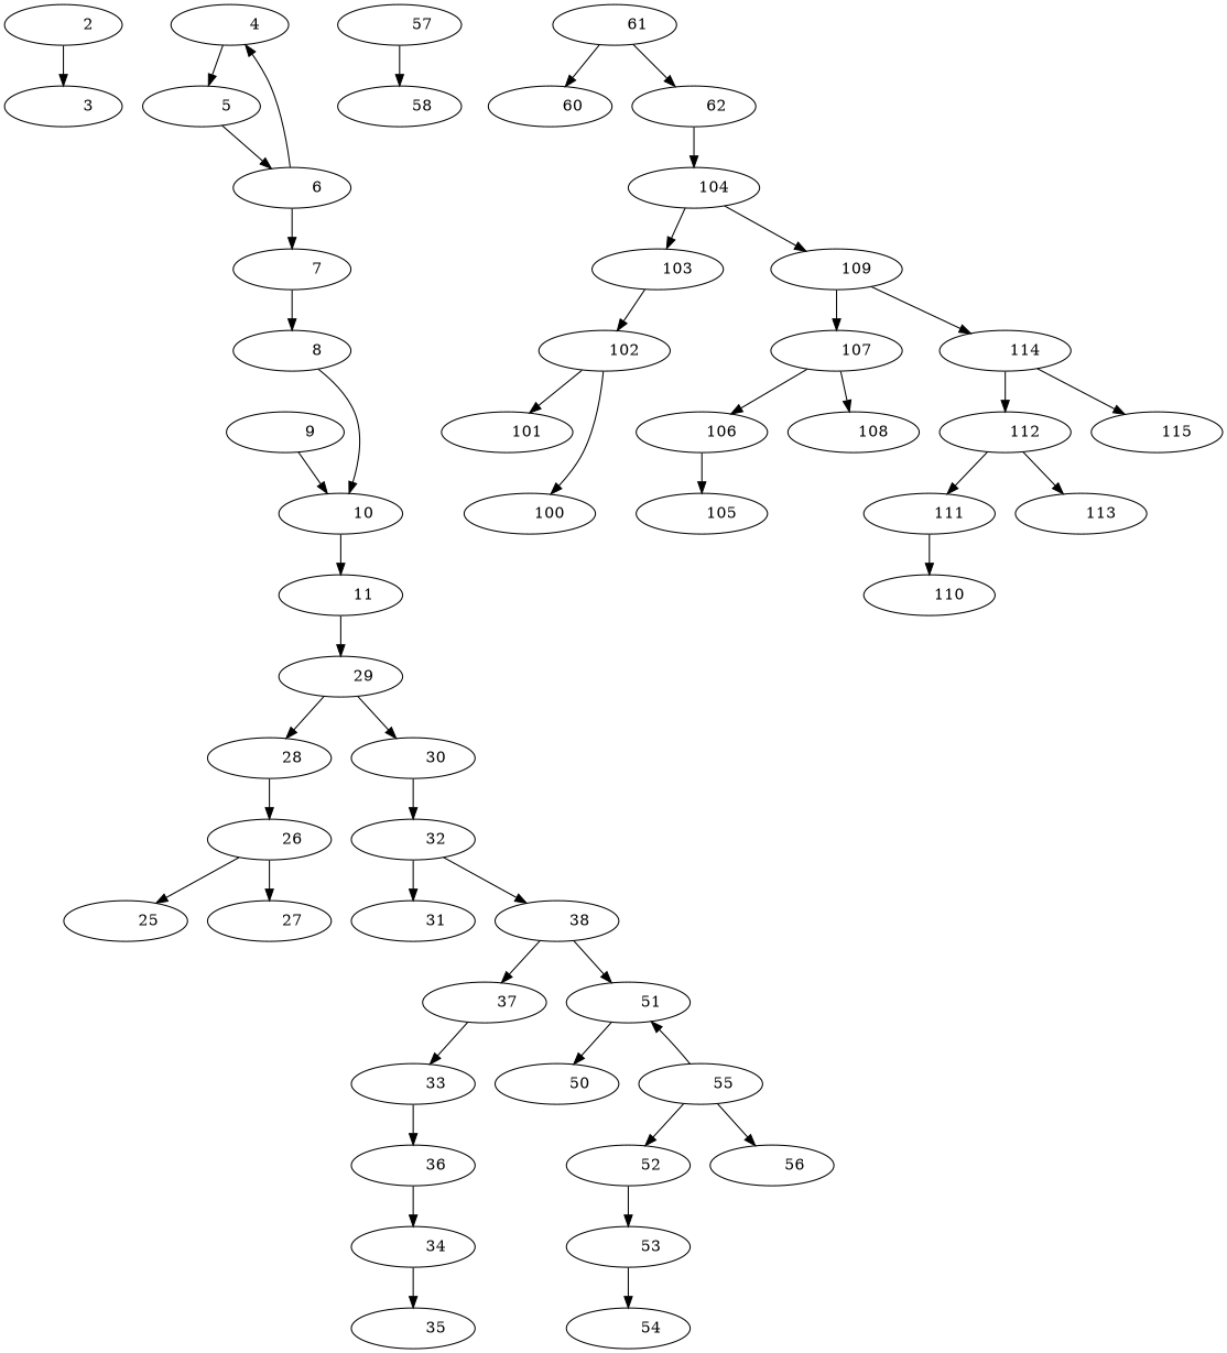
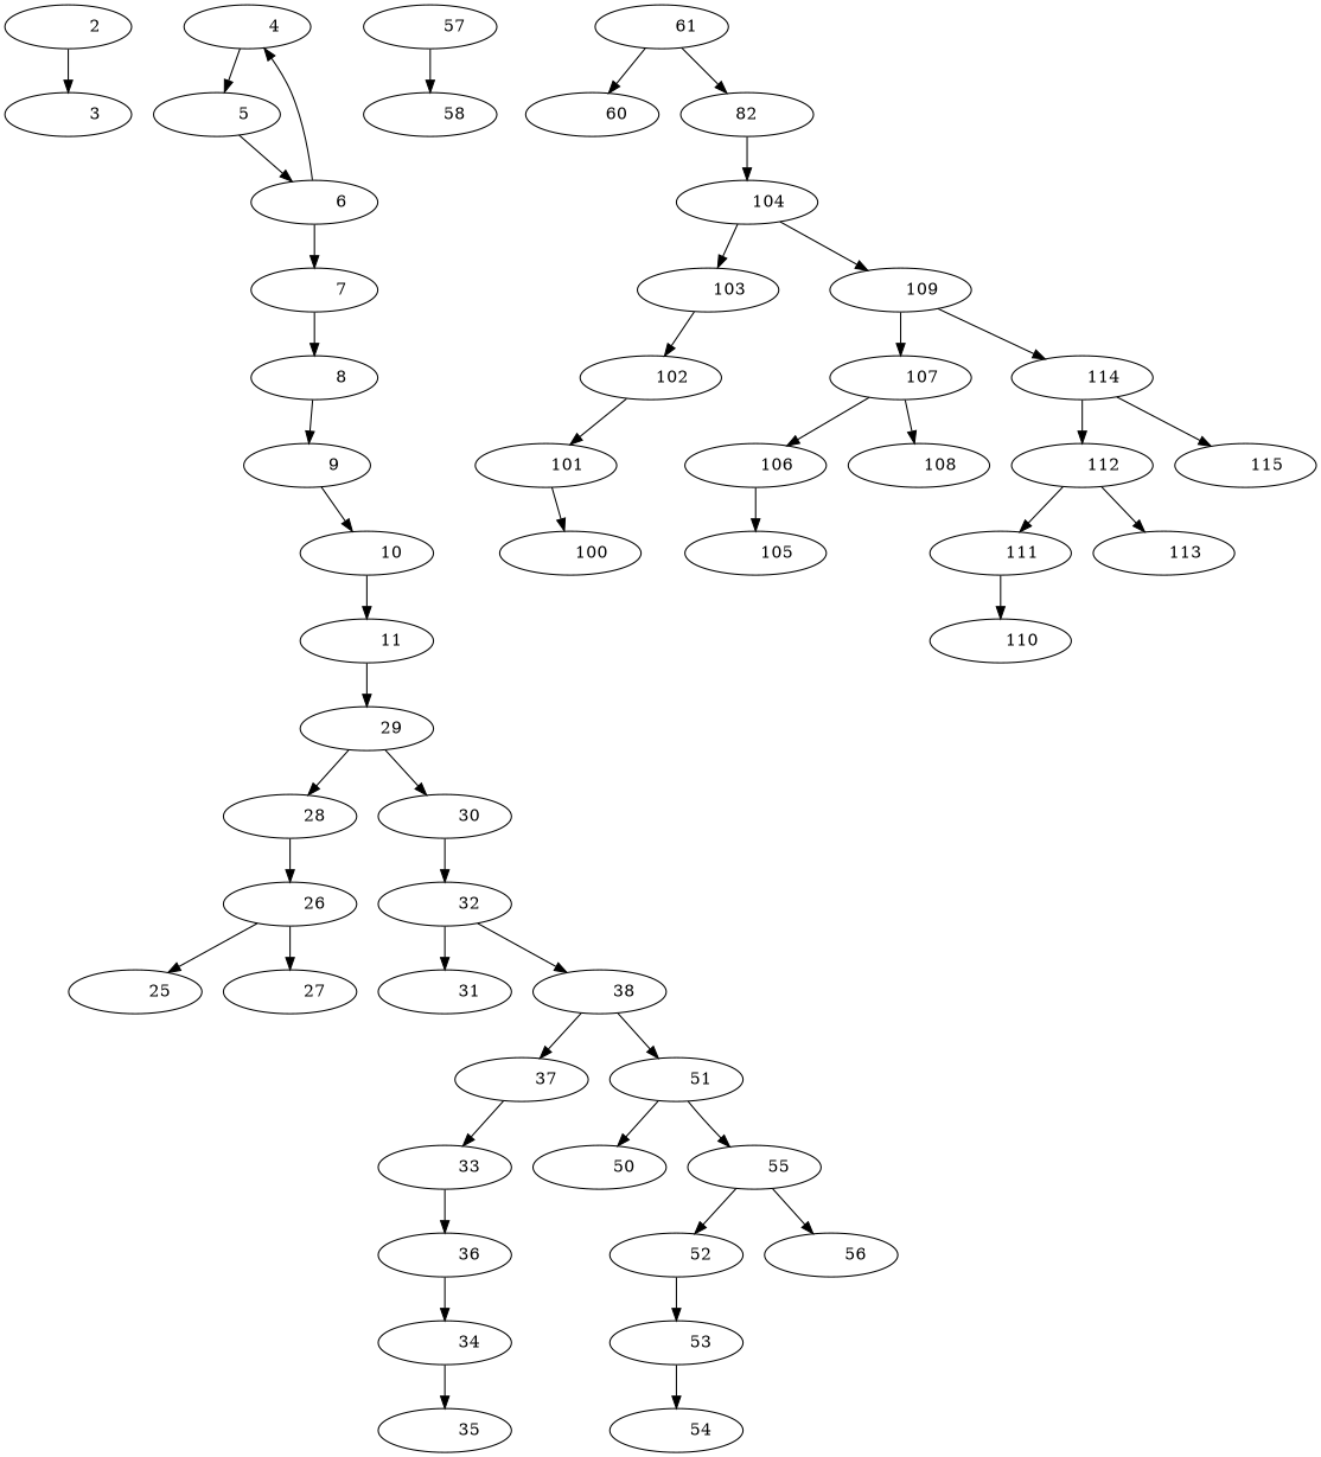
  digraph {
    n1 [label="           2 "]
    n2 [label="           3 "]
    n3 [label="           4 "]
    n4 [label="           5 "]
    n5 [label="           6 "]
    n6 [label="           7 "]
    n7 [label="           8 "]
    n8 [label="           9 "]
    n9 [label="          10 "]
    n10 [label="          11 "]
    n11 [label="          29 "]
    n12 [label="          28 "]
    n13 [label="          30 "]
    n14 [label="          26 "]
    n15 [label="          32 "]
    n16 [label="          25 "]
    n17 [label="          27 "]
    n18 [label="          31 "]
    n19 [label="          38 "]
    n20 [label="          37 "]
    n21 [label="          51 "]
    n22 [label="          33 "]
    n23 [label="          50 "]
    n24 [label="          55 "]
    n25 [label="          36 "]
    n26 [label="          52 "]
    n27 [label="          56 "]
    n28 [label="          34 "]
    n29 [label="          35 "]
    n30 [label="          53 "]
    n31 [label="          54 "]
    n32 [label="          57 "]
    n33 [label="          58 "]
    n34 [label="          61 "]
    n35 [label="          60 "]
-   n36 [label="          62 "]
+   n36 [label=82]
    n37 [label="         104 "]
    n38 [label="         103 "]
    n39 [label="         109 "]
    n40 [label="         102 "]
    n41 [label="         107 "]
    n42 [label="         114 "]
    n43 [label="         101 "]
    n44 [label="         106 "]
    n45 [label="         108 "]
    n46 [label="         112 "]
    n47 [label="         115 "]
    n48 [label="         100 "]
    n49 [label="         105 "]
    n50 [label="         111 "]
    n51 [label="         113 "]
    n52 [label="         110 "]
    n1 -> n2
    n3 -> n4
    n4 -> n5
    n5 -> n3
    n5 -> n6
    n6 -> n7
-   n7 -> n9
+   n7 -> n8
    n8 -> n9
    n9 -> n10
    n10 -> n11
    n11 -> n12
    n11 -> n13
    n12 -> n14
    n13 -> n15
    n14 -> n16
    n14 -> n17
    n15 -> n18
    n15 -> n19
    n19 -> n20
    n19 -> n21
    n20 -> n22
    n21 -> n23
-   n24 -> n21
+   n21 -> n24
    n22 -> n25
    n24 -> n26
    n24 -> n27
    n25 -> n28
    n26 -> n30
    n28 -> n29
    n30 -> n31
    n32 -> n33
    n34 -> n35
    n34 -> n36
    n36 -> n37
    n37 -> n38
    n37 -> n39
    n38 -> n40
    n39 -> n41
    n39 -> n42
    n40 -> n43
    n41 -> n44
    n41 -> n45
    n42 -> n46
    n42 -> n47
-   n40 -> n48
+   n43 -> n48
    n44 -> n49
    n46 -> n50
    n46 -> n51
    n50 -> n52
  }
